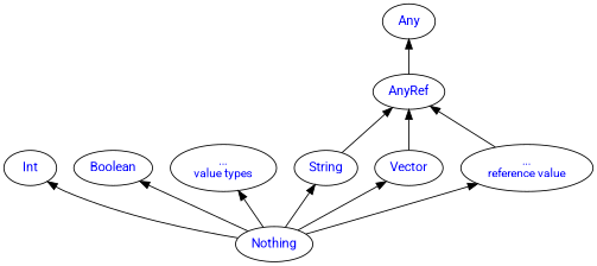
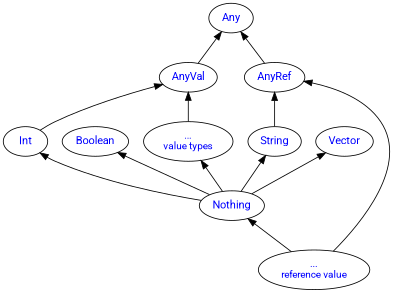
  digraph {
    fontname=Roboto
    rankdir=BT
    node [fontcolor=blue fontname=Roboto fontsize=13]
    edge [fontname=Roboto]
    Nothing
    Int
    Boolean
    n4 [fontsize=12 label="...\nvalue types"]
    String
    Vector
    n7 [fontsize=12 label="...\nreference value"]
+   AnyVal
    AnyRef
    Any
    Nothing -> Int
    Nothing -> Boolean
    Nothing -> n4
    Nothing -> String
    Nothing -> Vector
-   Nothing -> n7
+   n7 -> Nothing
+   Int -> AnyVal
+   n4 -> AnyVal
    String -> AnyRef
-   Vector -> AnyRef
    n7 -> AnyRef
+   AnyVal -> Any
    AnyRef -> Any
  }
